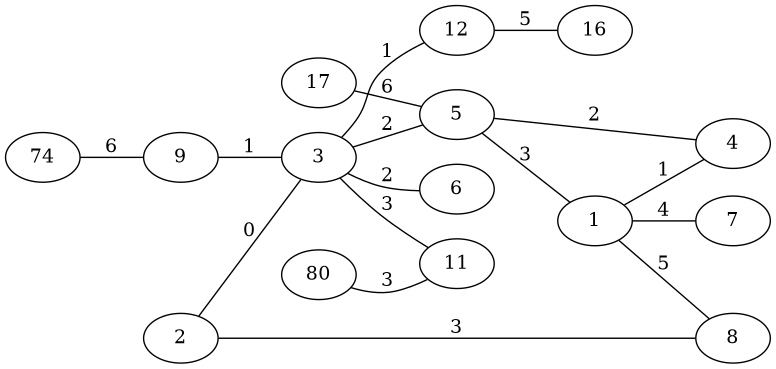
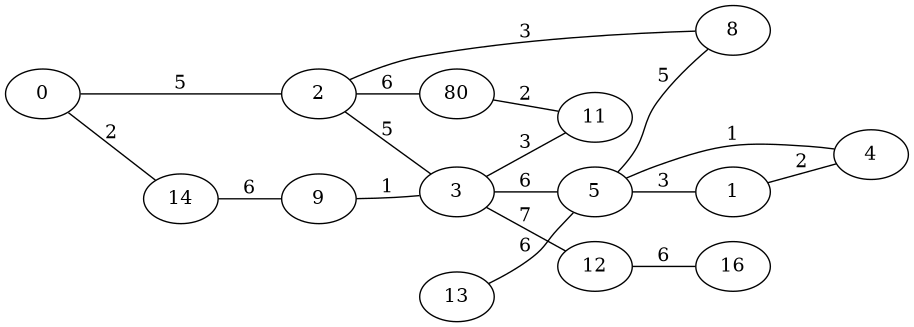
  graph {
    rankdir=LR
    node [habit=9 x=6 y=3]
    edge [weight=6]
+   0 [habit=6 x=4 y=4]
    2 [habit=10 x=7]
-   14 [habit=1 x=2 y=5 label=74]
+   14 [habit=1 x=2 y=5]
    1 [x=3]
    4 [x=4 y=2]
-   7 [habit=7 x=1 y=1]
    3 [habit=2 x=8 y=5]
    n8 [base=2 habit=1 label=80 x=9 y=1]
    9 [y=6]
    5 [habit=10 y=4]
-   6 [base=1 habit=5 x=10 y=5]
    11 [habit=10 x=10]
    12 [habit=5 x=8 y=8]
    8 [habit=1 y=1]
    n15 [habit=7 label=16 x=10 y=10]
-   13 [y=7 label=17]
-   2 -- 3 [label=0 weight=5]
+   13 [y=7]
+   0 -- 2 [label=5 weight=5]
+   0 -- 14 [label=2 weight=2]
+   2 -- 3 [label=5 weight=5]
+   2 -- n8 [label=6]
    14 -- 9 [label=6]
-   1 -- 4 [label=1 weight=2]
-   1 -- 7 [label=4 weight=4]
-   4 -- 5 [label=2 weight=2]
-   3 -- 5 [label=2]
-   3 -- 6 [label=2 weight=2]
+   1 -- 4 [label=2 weight=2]
+   4 -- 5 [label=1 weight=2]
+   3 -- 5 [label=6]
    3 -- 11 [label=3 weight=4]
-   3 -- 12 [label=1 weight=7]
-   n8 -- 11 [label=3 weight=3]
+   3 -- 12 [label=7 weight=7]
+   n8 -- 11 [label=2 weight=3]
    9 -- 3 [label=1 weight=4]
    5 -- 1 [label=3 weight=3]
-   1 -- 8 [label=5 weight=5]
-   12 -- n15 [label=5]
+   5 -- 8 [label=5 weight=5]
+   12 -- n15 [label=6]
    8 -- 2 [label=3]
    13 -- 5 [label=6]
  }
